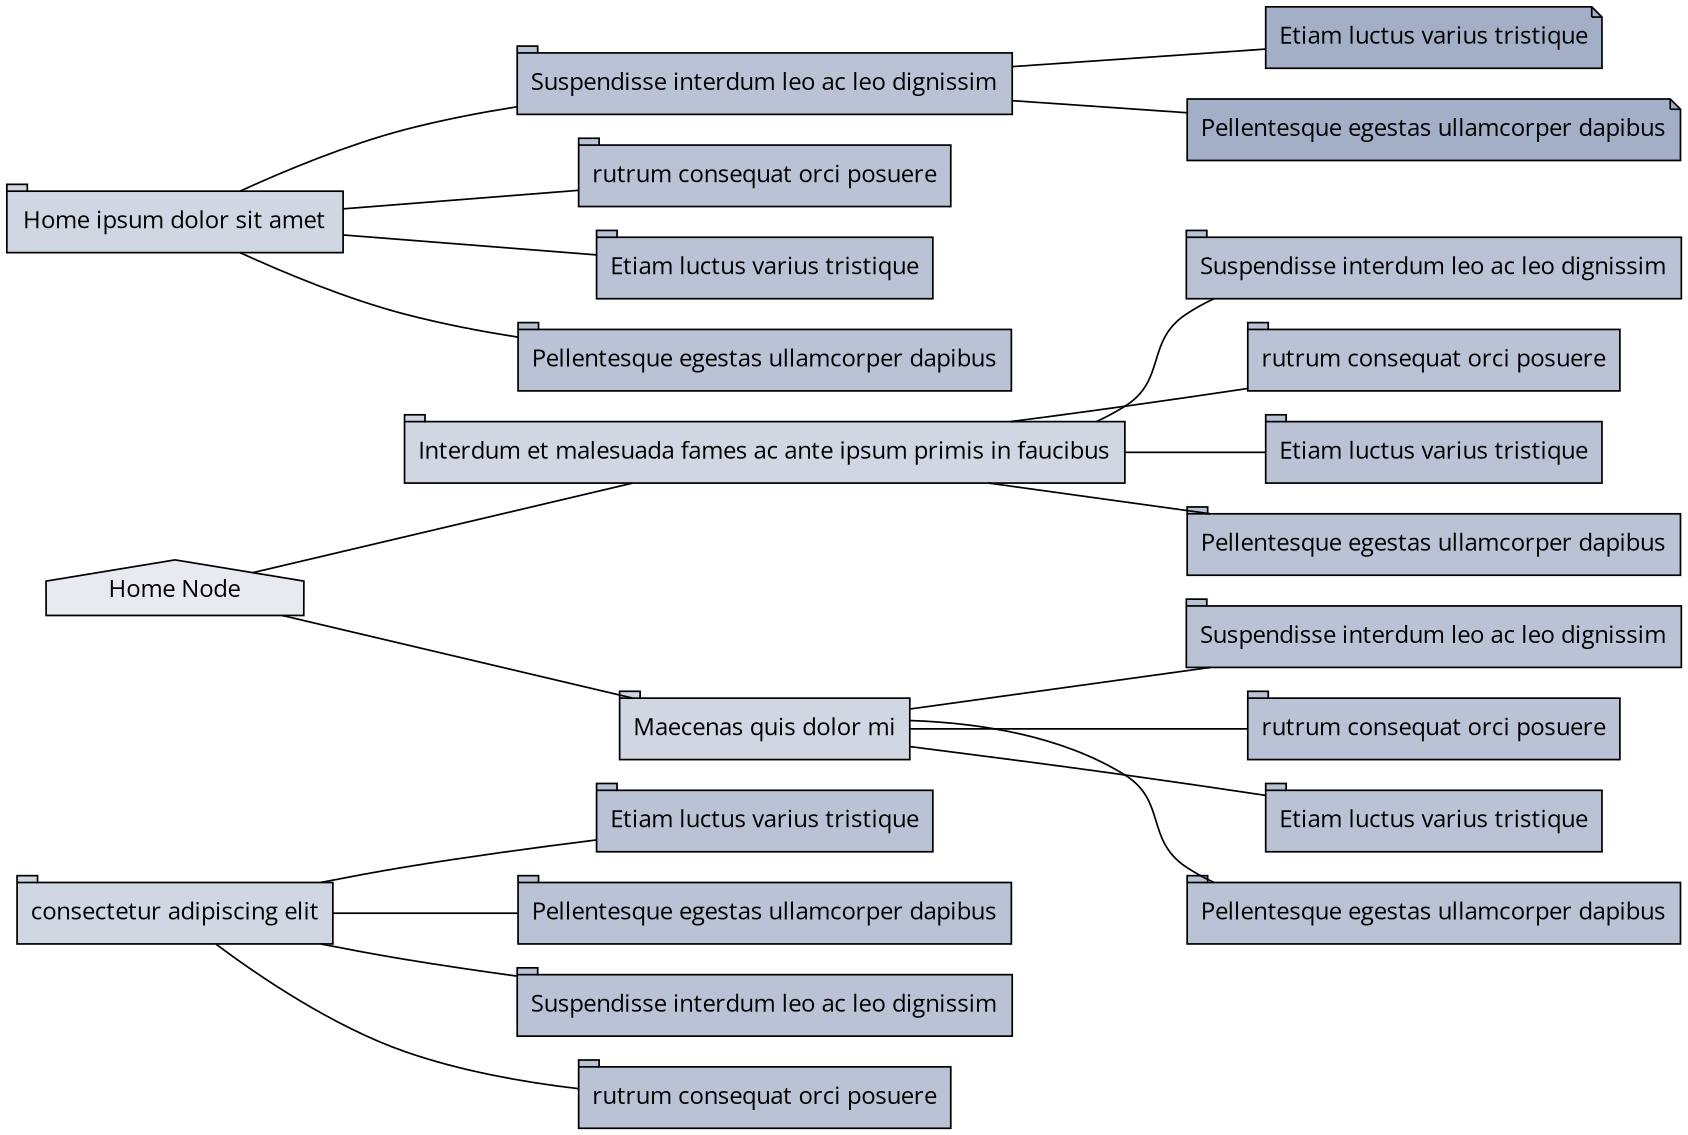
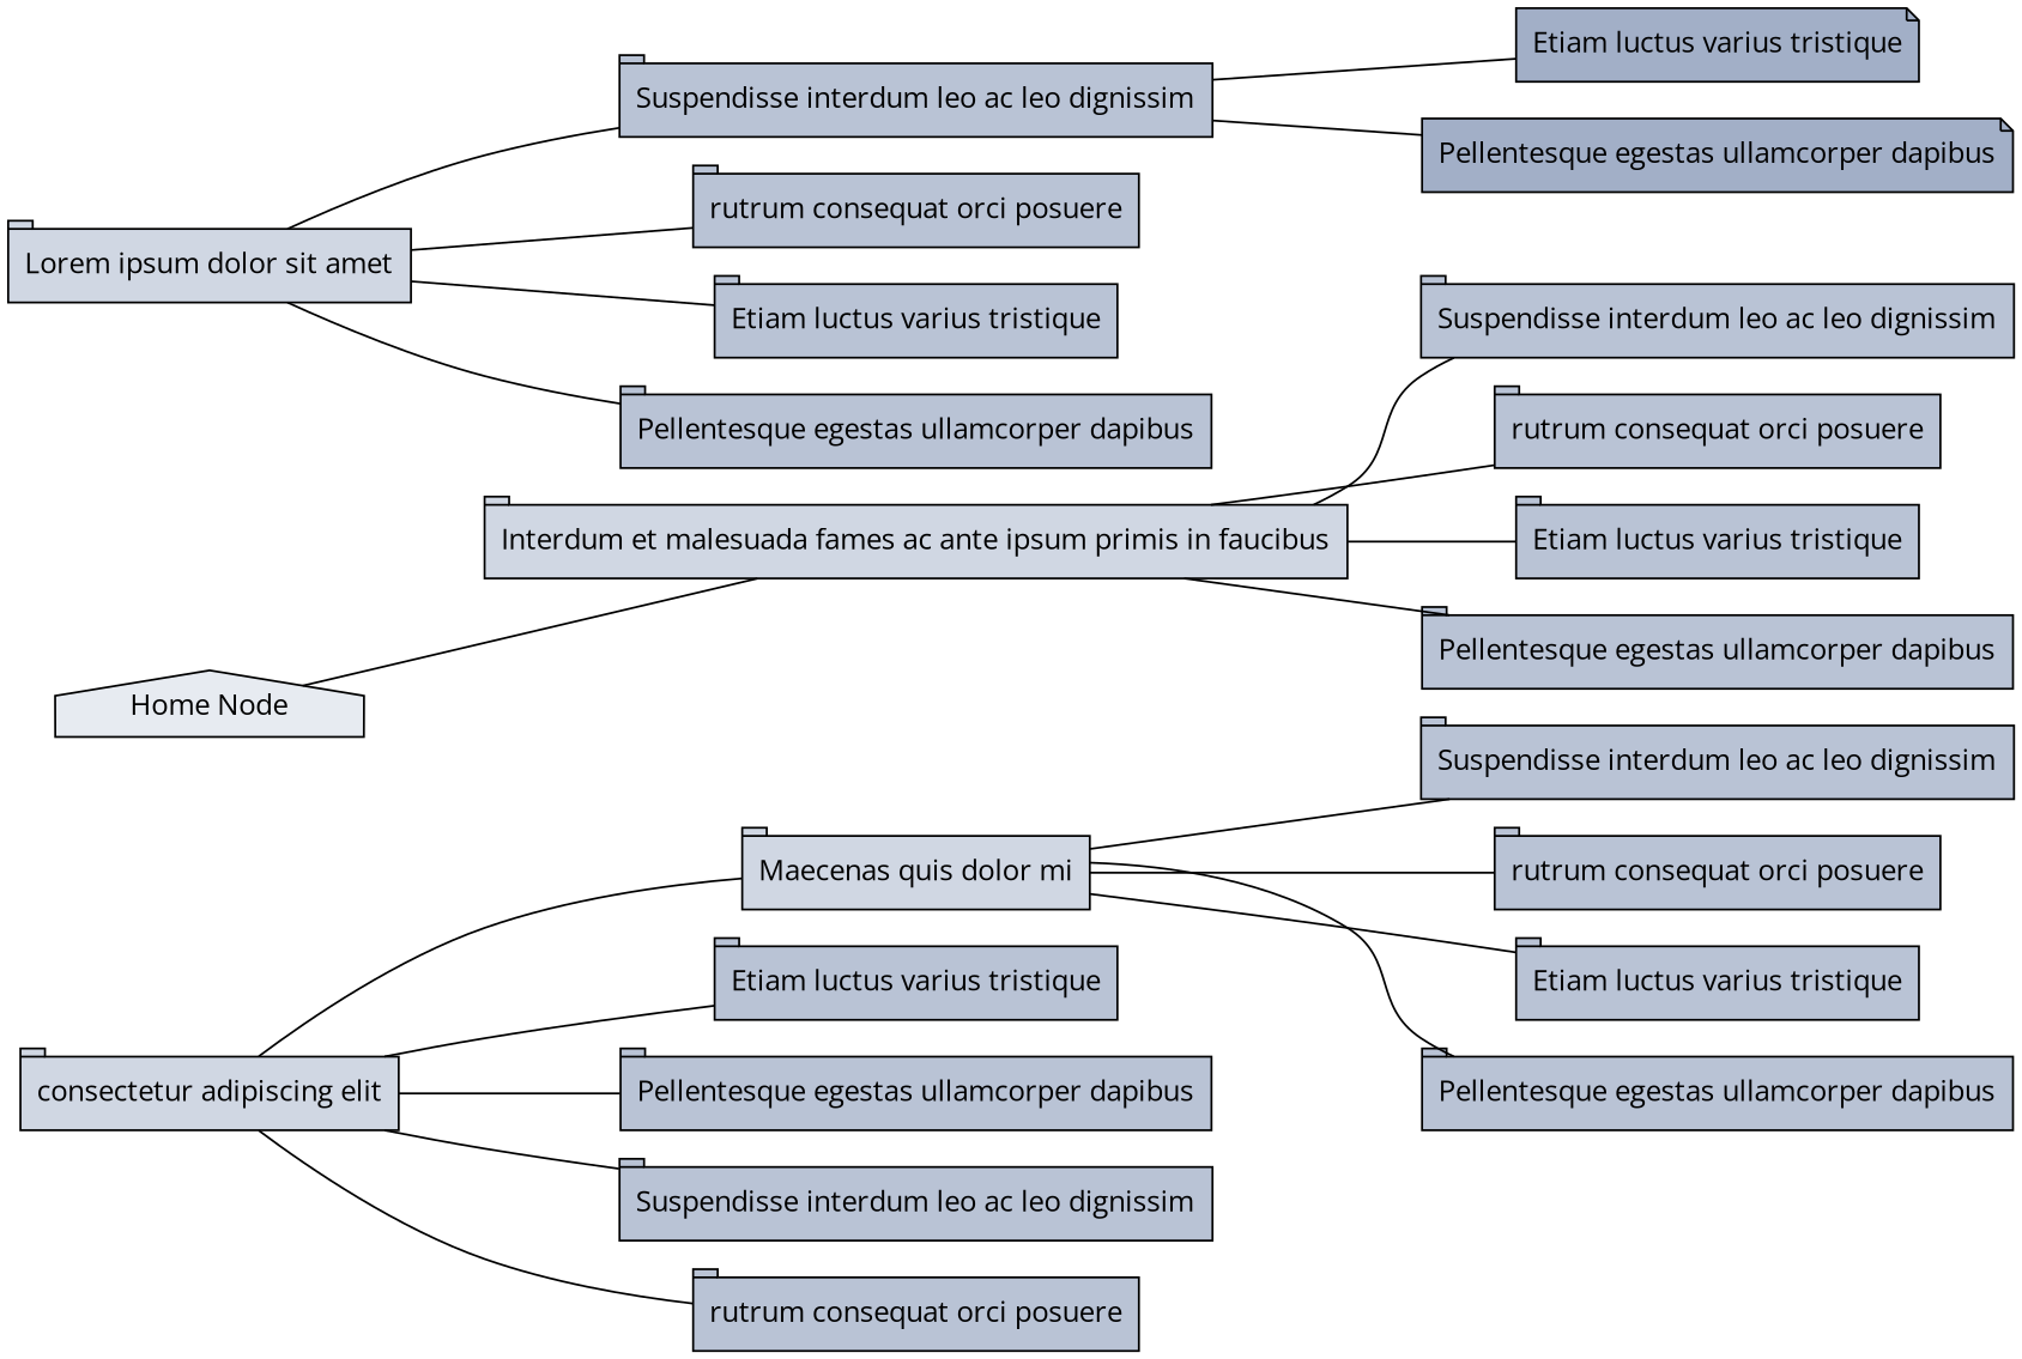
  graph {
    fontname="Open Sans"
    rankdir=LR
    node [fillcolor="#b9c3d5" fontname="Open Sans" shape=tab style=filled]
    edge [fontname="Open Sans"]
    n1 [fillcolor="#e7ebf1" label="Home Node" shape=house]
    n2 [fillcolor="#d0d7e3" label="Maecenas quis dolor mi"]
    n3 [fillcolor="#d0d7e3" label="Interdum et malesuada fames ac ante ipsum primis in faucibus"]
-   n4 [fillcolor="#d0d7e3" label="Home ipsum dolor sit amet"]
+   n4 [fillcolor="#d0d7e3" label="Lorem ipsum dolor sit amet"]
    n5 [label="Suspendisse interdum leo ac leo dignissim"]
    n6 [label="rutrum consequat orci posuere"]
    n7 [label="Etiam luctus varius tristique"]
    n8 [label="Pellentesque egestas ullamcorper dapibus"]
    n9 [fillcolor="#d0d7e3" label="consectetur adipiscing elit"]
    n10 [label="Suspendisse interdum leo ac leo dignissim"]
    n11 [label="rutrum consequat orci posuere"]
    n12 [label="Etiam luctus varius tristique"]
    n13 [label="Pellentesque egestas ullamcorper dapibus"]
    n14 [label="Suspendisse interdum leo ac leo dignissim"]
    n15 [label="rutrum consequat orci posuere"]
    n16 [label="Etiam luctus varius tristique"]
    n17 [label="Pellentesque egestas ullamcorper dapibus"]
    n18 [label="Suspendisse interdum leo ac leo dignissim"]
    n19 [label="rutrum consequat orci posuere"]
    n20 [label="Etiam luctus varius tristique"]
    n21 [label="Pellentesque egestas ullamcorper dapibus"]
    n22 [fillcolor="#a2afc7" label="Etiam luctus varius tristique" shape=note]
    n23 [fillcolor="#a2afc7" label="Pellentesque egestas ullamcorper dapibus" shape=note]
-   n1 -- n2
+   n9 -- n2
    n1 -- n3
    n2 -- n14
    n2 -- n15
    n2 -- n16
    n2 -- n17
    n3 -- n18
    n3 -- n19
    n3 -- n20
    n3 -- n21
    n4 -- n5
    n4 -- n6
    n4 -- n7
    n4 -- n8
    n5 -- n22
    n5 -- n23
    n9 -- n10
    n9 -- n11
    n9 -- n12
    n9 -- n13
  }
